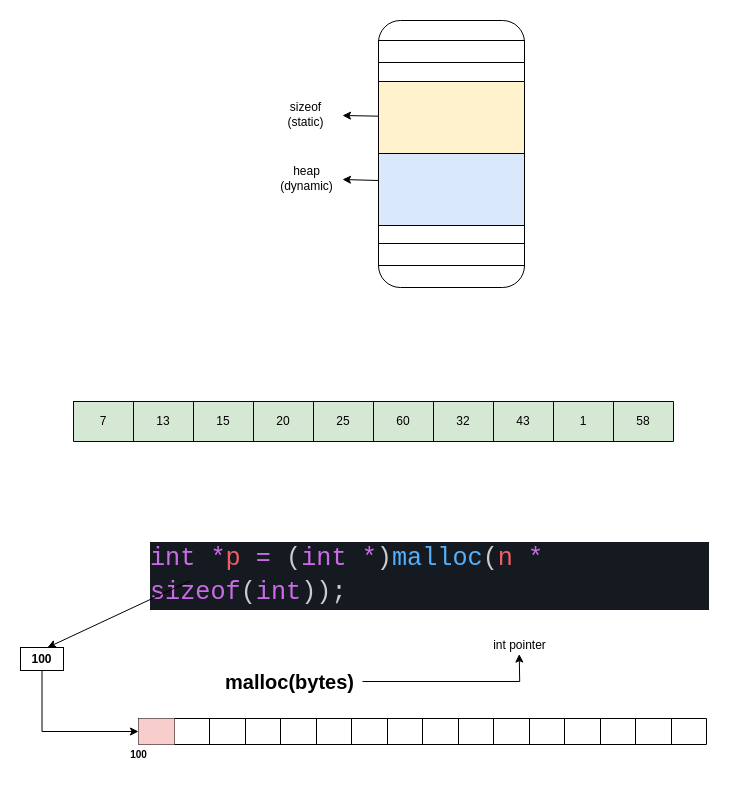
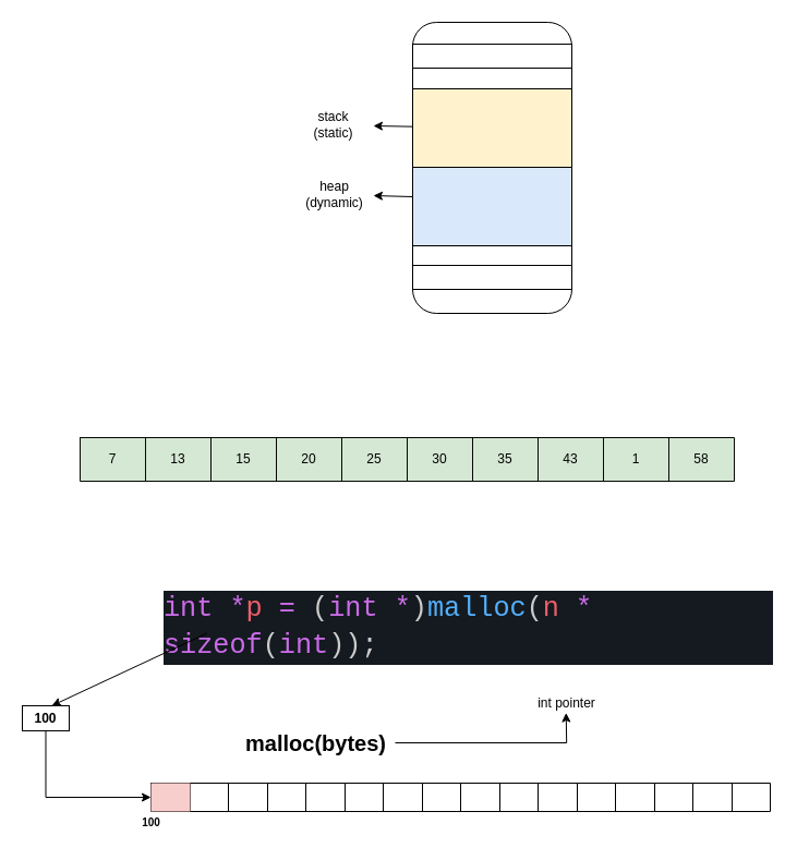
  <mxCell id="0" />
  <mxCell id="1" parent="0" />
  <mxCell id="2" value="" style="rounded=1;whiteSpace=wrap;html=1;" vertex="1" parent="1"><mxGeometry x="378" y="20" width="146" height="267" as="geometry" /></mxCell>
  <mxCell id="3" value="" style="rounded=0;whiteSpace=wrap;html=1;fillColor=#dae8fc;strokeColor=#000000;" vertex="1" parent="1"><mxGeometry x="378" y="153" width="146" height="72" as="geometry" /></mxCell>
  <mxCell id="4" value="" style="rounded=0;whiteSpace=wrap;html=1;fillColor=#fff2cc;strokeColor=#000000;" vertex="1" parent="1"><mxGeometry x="378" y="81" width="146" height="72" as="geometry" /></mxCell>
  <mxCell id="5" value="" style="rounded=0;whiteSpace=wrap;html=1;" vertex="1" parent="1"><mxGeometry x="378" y="40" width="146" height="22" as="geometry" /></mxCell>
  <mxCell id="6" value="" style="rounded=0;whiteSpace=wrap;html=1;" vertex="1" parent="1"><mxGeometry x="378" y="243" width="146" height="22" as="geometry" /></mxCell>
  <mxCell id="7" value="" style="endArrow=classic;html=1;rounded=0;" edge="1" parent="1" source="4"><mxGeometry width="50" height="50" relative="1" as="geometry"><mxPoint x="292" y="165" as="sourcePoint" /><mxPoint x="342" y="115" as="targetPoint" /></mxGeometry></mxCell>
- <mxCell id="8" value="sizeof&lt;br&gt;(static)" style="text;html=1;align=center;verticalAlign=middle;resizable=0;points=[];autosize=1;strokeColor=none;fillColor=none;" vertex="1" parent="1"><mxGeometry x="278" y="93" width="54" height="41" as="geometry" /></mxCell>
+ <mxCell id="8" value="stack&lt;br&gt;(static)" style="text;html=1;align=center;verticalAlign=middle;resizable=0;points=[];autosize=1;strokeColor=none;fillColor=none;" vertex="1" parent="1"><mxGeometry x="278" y="93" width="54" height="41" as="geometry" /></mxCell>
  <mxCell id="9" value="" style="endArrow=classic;html=1;rounded=0;" edge="1" parent="1"><mxGeometry width="50" height="50" relative="1" as="geometry"><mxPoint x="378" y="180" as="sourcePoint" /><mxPoint x="342" y="179" as="targetPoint" /></mxGeometry></mxCell>
  <mxCell id="10" value="heap&lt;br&gt;(dynamic)" style="text;html=1;align=center;verticalAlign=middle;resizable=0;points=[];autosize=1;strokeColor=none;fillColor=none;" vertex="1" parent="1"><mxGeometry x="270" y="157" width="71" height="41" as="geometry" /></mxCell>
  <mxCell id="11" value="" style="shape=table;startSize=0;container=1;collapsible=0;childLayout=tableLayout;fillColor=#d5e8d4;strokeColor=#080807;fontColor=#0000FF;fontStyle=1;fontSize=17;" vertex="1" parent="1"><mxGeometry x="73" y="401" width="600" height="40" as="geometry" /></mxCell>
  <mxCell id="12" value="" style="shape=tableRow;horizontal=0;startSize=0;swimlaneHead=0;swimlaneBody=0;strokeColor=inherit;top=0;left=0;bottom=0;right=0;collapsible=0;dropTarget=0;fillColor=none;points=[[0,0.5],[1,0.5]];portConstraint=eastwest;" vertex="1" parent="11"><mxGeometry width="600" height="40" as="geometry" /></mxCell>
  <mxCell id="13" value="7" style="shape=partialRectangle;html=1;whiteSpace=wrap;connectable=0;strokeColor=inherit;overflow=hidden;fillColor=none;top=0;left=0;bottom=0;right=0;pointerEvents=1;" vertex="1" parent="12"><mxGeometry width="60" height="40" as="geometry"><mxRectangle width="60" height="40" as="alternateBounds" /></mxGeometry></mxCell>
  <mxCell id="14" value="13" style="shape=partialRectangle;html=1;whiteSpace=wrap;connectable=0;strokeColor=inherit;overflow=hidden;fillColor=none;top=0;left=0;bottom=0;right=0;pointerEvents=1;" vertex="1" parent="12"><mxGeometry x="60" width="60" height="40" as="geometry"><mxRectangle width="60" height="40" as="alternateBounds" /></mxGeometry></mxCell>
  <mxCell id="15" value="15" style="shape=partialRectangle;html=1;whiteSpace=wrap;connectable=0;strokeColor=inherit;overflow=hidden;fillColor=none;top=0;left=0;bottom=0;right=0;pointerEvents=1;" vertex="1" parent="12"><mxGeometry x="120" width="60" height="40" as="geometry"><mxRectangle width="60" height="40" as="alternateBounds" /></mxGeometry></mxCell>
  <mxCell id="16" value="20" style="shape=partialRectangle;html=1;whiteSpace=wrap;connectable=0;strokeColor=inherit;overflow=hidden;fillColor=none;top=0;left=0;bottom=0;right=0;pointerEvents=1;" vertex="1" parent="12"><mxGeometry x="180" width="60" height="40" as="geometry"><mxRectangle width="60" height="40" as="alternateBounds" /></mxGeometry></mxCell>
  <mxCell id="17" value="25" style="shape=partialRectangle;html=1;whiteSpace=wrap;connectable=0;strokeColor=inherit;overflow=hidden;fillColor=none;top=0;left=0;bottom=0;right=0;pointerEvents=1;" vertex="1" parent="12"><mxGeometry x="240" width="60" height="40" as="geometry"><mxRectangle width="60" height="40" as="alternateBounds" /></mxGeometry></mxCell>
- <mxCell id="18" value="60" style="shape=partialRectangle;html=1;whiteSpace=wrap;connectable=0;strokeColor=inherit;overflow=hidden;fillColor=none;top=0;left=0;bottom=0;right=0;pointerEvents=1;" vertex="1" parent="12"><mxGeometry x="300" width="60" height="40" as="geometry"><mxRectangle width="60" height="40" as="alternateBounds" /></mxGeometry></mxCell>
- <mxCell id="19" value="32" style="shape=partialRectangle;html=1;whiteSpace=wrap;connectable=0;strokeColor=inherit;overflow=hidden;fillColor=none;top=0;left=0;bottom=0;right=0;pointerEvents=1;" vertex="1" parent="12"><mxGeometry x="360" width="60" height="40" as="geometry"><mxRectangle width="60" height="40" as="alternateBounds" /></mxGeometry></mxCell>
+ <mxCell id="18" value="30" style="shape=partialRectangle;html=1;whiteSpace=wrap;connectable=0;strokeColor=inherit;overflow=hidden;fillColor=none;top=0;left=0;bottom=0;right=0;pointerEvents=1;" vertex="1" parent="12"><mxGeometry x="300" width="60" height="40" as="geometry"><mxRectangle width="60" height="40" as="alternateBounds" /></mxGeometry></mxCell>
+ <mxCell id="19" value="35" style="shape=partialRectangle;html=1;whiteSpace=wrap;connectable=0;strokeColor=inherit;overflow=hidden;fillColor=none;top=0;left=0;bottom=0;right=0;pointerEvents=1;" vertex="1" parent="12"><mxGeometry x="360" width="60" height="40" as="geometry"><mxRectangle width="60" height="40" as="alternateBounds" /></mxGeometry></mxCell>
  <mxCell id="20" value="43" style="shape=partialRectangle;html=1;whiteSpace=wrap;connectable=0;strokeColor=inherit;overflow=hidden;fillColor=none;top=0;left=0;bottom=0;right=0;pointerEvents=1;" vertex="1" parent="12"><mxGeometry x="420" width="60" height="40" as="geometry"><mxRectangle width="60" height="40" as="alternateBounds" /></mxGeometry></mxCell>
  <mxCell id="21" value="1" style="shape=partialRectangle;html=1;whiteSpace=wrap;connectable=0;strokeColor=inherit;overflow=hidden;fillColor=none;top=0;left=0;bottom=0;right=0;pointerEvents=1;" vertex="1" parent="12"><mxGeometry x="480" width="60" height="40" as="geometry"><mxRectangle width="60" height="40" as="alternateBounds" /></mxGeometry></mxCell>
  <mxCell id="22" value="58" style="shape=partialRectangle;html=1;whiteSpace=wrap;connectable=0;strokeColor=inherit;overflow=hidden;fillColor=none;top=0;left=0;bottom=0;right=0;pointerEvents=1;" vertex="1" parent="12"><mxGeometry x="540" width="60" height="40" as="geometry"><mxRectangle width="60" height="40" as="alternateBounds" /></mxGeometry></mxCell>
  <mxCell id="23" value="&lt;div style=&quot;color: rgb(204, 204, 204); background-color: rgb(20, 26, 31); font-family: Consolas, &amp;quot;Courier New&amp;quot;, monospace; font-weight: normal; font-size: 25.2px; line-height: 34px;&quot;&gt;&lt;div&gt;&lt;span style=&quot;color: #cc6be9;&quot;&gt;int&lt;/span&gt;&lt;span style=&quot;color: #cccccc;&quot;&gt; &lt;/span&gt;&lt;span style=&quot;color: #cc6be9;&quot;&gt;*&lt;/span&gt;&lt;span style=&quot;color: #ed5e6a;&quot;&gt;p&lt;/span&gt;&lt;span style=&quot;color: #cccccc;&quot;&gt; &lt;/span&gt;&lt;span style=&quot;color: #cc6be9;&quot;&gt;=&lt;/span&gt;&lt;span style=&quot;color: #cccccc;&quot;&gt; (&lt;/span&gt;&lt;span style=&quot;color: #cc6be9;&quot;&gt;int&lt;/span&gt;&lt;span style=&quot;color: #cccccc;&quot;&gt; &lt;/span&gt;&lt;span style=&quot;color: #cc6be9;&quot;&gt;*&lt;/span&gt;&lt;span style=&quot;color: #cccccc;&quot;&gt;)&lt;/span&gt;&lt;span style=&quot;color: #54b0fc;&quot;&gt;malloc&lt;/span&gt;&lt;span style=&quot;color: #cccccc;&quot;&gt;(&lt;/span&gt;&lt;span style=&quot;color: #ed5e6a;&quot;&gt;n&lt;/span&gt;&lt;span style=&quot;color: #cccccc;&quot;&gt; &lt;/span&gt;&lt;span style=&quot;color: #cc6be9;&quot;&gt;*&lt;/span&gt;&lt;span style=&quot;color: #cccccc;&quot;&gt; &lt;/span&gt;&lt;span style=&quot;color: #cc6be9;&quot;&gt;sizeof&lt;/span&gt;&lt;span style=&quot;color: #cccccc;&quot;&gt;(&lt;/span&gt;&lt;span style=&quot;color: #cc6be9;&quot;&gt;int&lt;/span&gt;&lt;span style=&quot;color: #cccccc;&quot;&gt;));&lt;/span&gt;&lt;/div&gt;&lt;/div&gt;" style="text;whiteSpace=wrap;html=1;" vertex="1" parent="1"><mxGeometry x="148" y="535" width="561" height="44.14" as="geometry" /></mxCell>
  <mxCell id="24" style="edgeStyle=orthogonalEdgeStyle;rounded=0;orthogonalLoop=1;jettySize=auto;html=1;" edge="1" parent="1" source="25"><mxGeometry relative="1" as="geometry"><mxPoint x="518.714" y="653.571" as="targetPoint" /></mxGeometry></mxCell>
  <mxCell id="25" value="&lt;b&gt;&lt;font style=&quot;font-size: 20px;&quot;&gt;malloc(bytes)&lt;/font&gt;&lt;/b&gt;" style="text;html=1;align=center;verticalAlign=middle;resizable=0;points=[];autosize=1;strokeColor=none;fillColor=none;" vertex="1" parent="1"><mxGeometry x="215" y="663" width="147" height="36" as="geometry" /></mxCell>
  <mxCell id="26" value="int pointer" style="text;html=1;align=center;verticalAlign=middle;resizable=0;points=[];autosize=1;strokeColor=none;fillColor=none;" vertex="1" parent="1"><mxGeometry x="479" y="632" width="80" height="26" as="geometry" /></mxCell>
  <mxCell id="27" value="" style="group" vertex="1" connectable="0" parent="1"><mxGeometry x="120" y="718" width="586" height="49" as="geometry" /></mxCell>
  <mxCell id="28" value="" style="shape=table;startSize=0;container=1;collapsible=0;childLayout=tableLayout;" vertex="1" parent="27"><mxGeometry x="18" width="568" height="26" as="geometry" /></mxCell>
  <mxCell id="29" value="" style="shape=tableRow;horizontal=0;startSize=0;swimlaneHead=0;swimlaneBody=0;strokeColor=inherit;top=0;left=0;bottom=0;right=0;collapsible=0;dropTarget=0;fillColor=none;points=[[0,0.5],[1,0.5]];portConstraint=eastwest;" vertex="1" parent="28"><mxGeometry width="568" height="26" as="geometry" /></mxCell>
  <mxCell id="30" value="" style="shape=partialRectangle;html=1;whiteSpace=wrap;connectable=0;strokeColor=#000000;overflow=hidden;fillColor=#f8cecc;top=0;left=0;bottom=0;right=0;pointerEvents=1;" vertex="1" parent="29"><mxGeometry width="36" height="26" as="geometry"><mxRectangle width="36" height="26" as="alternateBounds" /></mxGeometry></mxCell>
  <mxCell id="31" value="" style="shape=partialRectangle;html=1;whiteSpace=wrap;connectable=0;strokeColor=inherit;overflow=hidden;fillColor=none;top=0;left=0;bottom=0;right=0;pointerEvents=1;" vertex="1" parent="29"><mxGeometry x="36" width="35" height="26" as="geometry"><mxRectangle width="35" height="26" as="alternateBounds" /></mxGeometry></mxCell>
  <mxCell id="32" value="" style="shape=partialRectangle;html=1;whiteSpace=wrap;connectable=0;strokeColor=inherit;overflow=hidden;fillColor=none;top=0;left=0;bottom=0;right=0;pointerEvents=1;" vertex="1" parent="29"><mxGeometry x="71" width="36" height="26" as="geometry"><mxRectangle width="36" height="26" as="alternateBounds" /></mxGeometry></mxCell>
  <mxCell id="33" value="" style="shape=partialRectangle;html=1;whiteSpace=wrap;connectable=0;strokeColor=inherit;overflow=hidden;fillColor=none;top=0;left=0;bottom=0;right=0;pointerEvents=1;" vertex="1" parent="29"><mxGeometry x="107" width="35" height="26" as="geometry"><mxRectangle width="35" height="26" as="alternateBounds" /></mxGeometry></mxCell>
  <mxCell id="34" value="" style="shape=partialRectangle;html=1;whiteSpace=wrap;connectable=0;strokeColor=inherit;overflow=hidden;fillColor=none;top=0;left=0;bottom=0;right=0;pointerEvents=1;" vertex="1" parent="29"><mxGeometry x="142" width="36" height="26" as="geometry"><mxRectangle width="36" height="26" as="alternateBounds" /></mxGeometry></mxCell>
  <mxCell id="35" value="" style="shape=partialRectangle;html=1;whiteSpace=wrap;connectable=0;strokeColor=inherit;overflow=hidden;fillColor=none;top=0;left=0;bottom=0;right=0;pointerEvents=1;" vertex="1" parent="29"><mxGeometry x="178" width="35" height="26" as="geometry"><mxRectangle width="35" height="26" as="alternateBounds" /></mxGeometry></mxCell>
  <mxCell id="36" value="" style="shape=partialRectangle;html=1;whiteSpace=wrap;connectable=0;strokeColor=inherit;overflow=hidden;fillColor=none;top=0;left=0;bottom=0;right=0;pointerEvents=1;" vertex="1" parent="29"><mxGeometry x="213" width="36" height="26" as="geometry"><mxRectangle width="36" height="26" as="alternateBounds" /></mxGeometry></mxCell>
  <mxCell id="37" value="" style="shape=partialRectangle;html=1;whiteSpace=wrap;connectable=0;strokeColor=inherit;overflow=hidden;fillColor=none;top=0;left=0;bottom=0;right=0;pointerEvents=1;" vertex="1" parent="29"><mxGeometry x="249" width="35" height="26" as="geometry"><mxRectangle width="35" height="26" as="alternateBounds" /></mxGeometry></mxCell>
  <mxCell id="38" value="" style="shape=partialRectangle;html=1;whiteSpace=wrap;connectable=0;strokeColor=inherit;overflow=hidden;fillColor=none;top=0;left=0;bottom=0;right=0;pointerEvents=1;" vertex="1" parent="29"><mxGeometry x="284" width="36" height="26" as="geometry"><mxRectangle width="36" height="26" as="alternateBounds" /></mxGeometry></mxCell>
  <mxCell id="39" value="" style="shape=partialRectangle;html=1;whiteSpace=wrap;connectable=0;strokeColor=inherit;overflow=hidden;fillColor=none;top=0;left=0;bottom=0;right=0;pointerEvents=1;" vertex="1" parent="29"><mxGeometry x="320" width="35" height="26" as="geometry"><mxRectangle width="35" height="26" as="alternateBounds" /></mxGeometry></mxCell>
  <mxCell id="40" value="" style="shape=partialRectangle;html=1;whiteSpace=wrap;connectable=0;strokeColor=inherit;overflow=hidden;fillColor=none;top=0;left=0;bottom=0;right=0;pointerEvents=1;" vertex="1" parent="29"><mxGeometry x="355" width="36" height="26" as="geometry"><mxRectangle width="36" height="26" as="alternateBounds" /></mxGeometry></mxCell>
  <mxCell id="41" value="" style="shape=partialRectangle;html=1;whiteSpace=wrap;connectable=0;strokeColor=inherit;overflow=hidden;fillColor=none;top=0;left=0;bottom=0;right=0;pointerEvents=1;" vertex="1" parent="29"><mxGeometry x="391" width="35" height="26" as="geometry"><mxRectangle width="35" height="26" as="alternateBounds" /></mxGeometry></mxCell>
  <mxCell id="42" value="" style="shape=partialRectangle;html=1;whiteSpace=wrap;connectable=0;strokeColor=inherit;overflow=hidden;fillColor=none;top=0;left=0;bottom=0;right=0;pointerEvents=1;" vertex="1" parent="29"><mxGeometry x="426" width="36" height="26" as="geometry"><mxRectangle width="36" height="26" as="alternateBounds" /></mxGeometry></mxCell>
  <mxCell id="43" value="" style="shape=partialRectangle;html=1;whiteSpace=wrap;connectable=0;strokeColor=inherit;overflow=hidden;fillColor=none;top=0;left=0;bottom=0;right=0;pointerEvents=1;" vertex="1" parent="29"><mxGeometry x="462" width="35" height="26" as="geometry"><mxRectangle width="35" height="26" as="alternateBounds" /></mxGeometry></mxCell>
  <mxCell id="44" value="" style="shape=partialRectangle;html=1;whiteSpace=wrap;connectable=0;strokeColor=inherit;overflow=hidden;fillColor=none;top=0;left=0;bottom=0;right=0;pointerEvents=1;" vertex="1" parent="29"><mxGeometry x="497" width="36" height="26" as="geometry"><mxRectangle width="36" height="26" as="alternateBounds" /></mxGeometry></mxCell>
  <mxCell id="45" value="" style="shape=partialRectangle;html=1;whiteSpace=wrap;connectable=0;strokeColor=inherit;overflow=hidden;fillColor=none;top=0;left=0;bottom=0;right=0;pointerEvents=1;" vertex="1" parent="29"><mxGeometry x="533" width="35" height="26" as="geometry"><mxRectangle width="35" height="26" as="alternateBounds" /></mxGeometry></mxCell>
  <mxCell id="46" value="&lt;b&gt;&lt;font style=&quot;font-size: 10px;&quot;&gt;100&lt;/font&gt;&lt;/b&gt;" style="text;html=1;align=center;verticalAlign=middle;resizable=0;points=[];autosize=1;strokeColor=none;fillColor=none;" vertex="1" parent="27"><mxGeometry y="23" width="35" height="26" as="geometry" /></mxCell>
  <mxCell id="47" style="edgeStyle=orthogonalEdgeStyle;rounded=0;orthogonalLoop=1;jettySize=auto;html=1;" edge="1" parent="1" source="48" target="29"><mxGeometry relative="1" as="geometry" /></mxCell>
  <mxCell id="48" value="&lt;b&gt;100&lt;/b&gt;" style="rounded=0;whiteSpace=wrap;html=1;" vertex="1" parent="1"><mxGeometry x="20" y="647" width="43" height="23" as="geometry" /></mxCell>
  <mxCell id="49" value="" style="endArrow=classic;html=1;rounded=0;exitX=0.074;exitY=1.029;exitDx=0;exitDy=0;exitPerimeter=0;entryX=0.628;entryY=0;entryDx=0;entryDy=0;entryPerimeter=0;" edge="1" parent="1" source="23" target="48"><mxGeometry width="50" height="50" relative="1" as="geometry"><mxPoint x="279" y="763" as="sourcePoint" /><mxPoint x="329" y="713" as="targetPoint" /></mxGeometry></mxCell>
